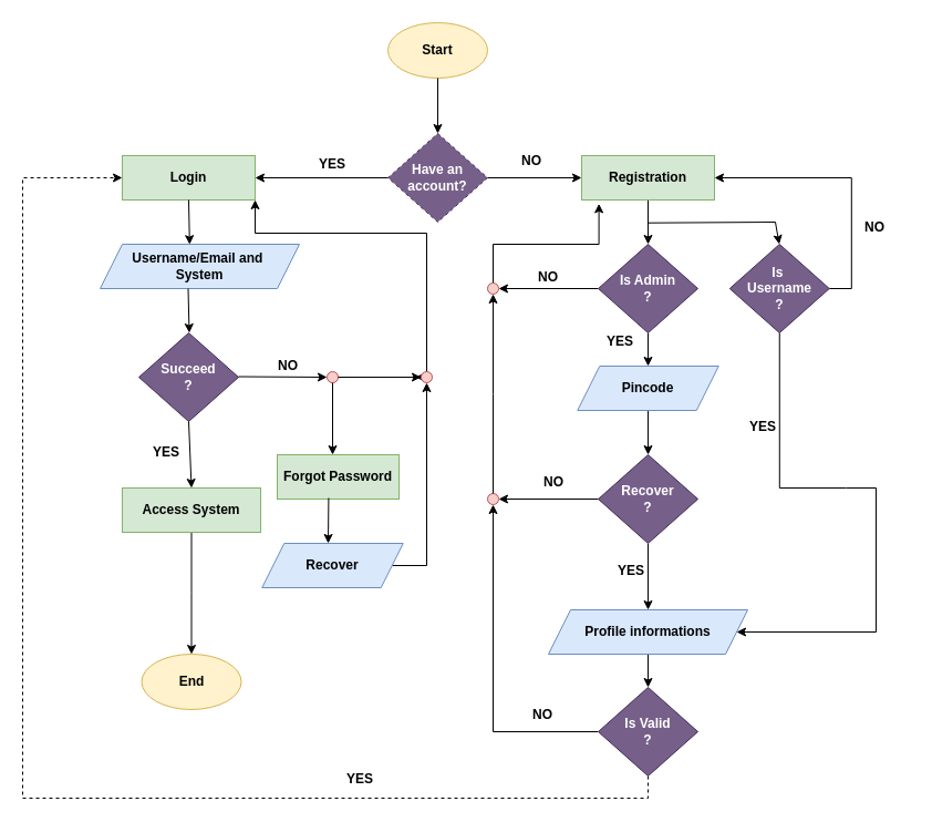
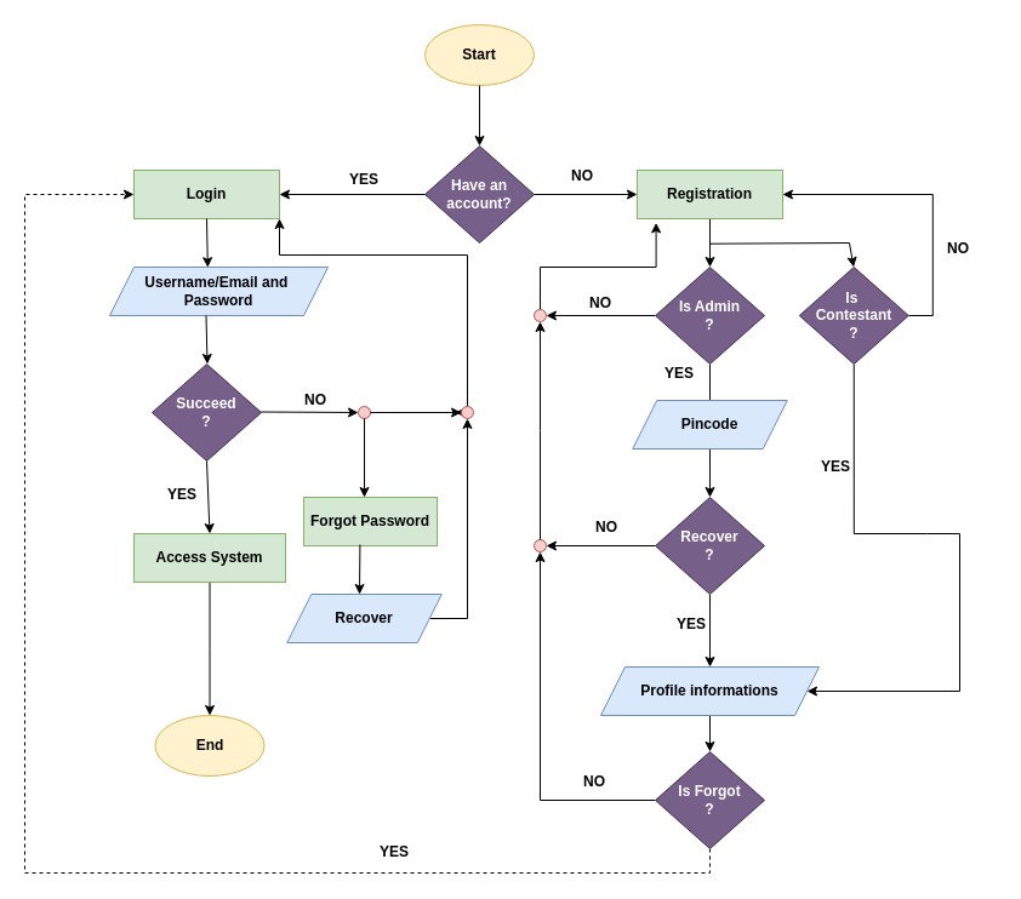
  <mxCell id="0" />
  <mxCell id="1" parent="0" />
  <mxCell id="2" value="&lt;b&gt;Start&lt;/b&gt;" style="ellipse;whiteSpace=wrap;html=1;fillColor=#fff2cc;strokeColor=#d6b656;" parent="1" vertex="1"><mxGeometry x="350" y="20" width="90" height="50" as="geometry" /></mxCell>
- <mxCell id="3" value="&lt;b&gt;Have an account?&lt;/b&gt;" style="rhombus;whiteSpace=wrap;html=1;fillColor=#76608a;strokeColor=#432D57;fontColor=#ffffff;dashed=1;" parent="1" vertex="1"><mxGeometry x="350" y="120" width="90" height="80" as="geometry" /></mxCell>
+ <mxCell id="3" value="&lt;b&gt;Have an account?&lt;/b&gt;" style="rhombus;whiteSpace=wrap;html=1;fillColor=#76608a;strokeColor=#432D57;fontColor=#ffffff;" parent="1" vertex="1"><mxGeometry x="350" y="120" width="90" height="80" as="geometry" /></mxCell>
  <mxCell id="4" value="" style="endArrow=classic;html=1;rounded=0;entryX=0.5;entryY=0;entryDx=0;entryDy=0;exitX=0.5;exitY=1;exitDx=0;exitDy=0;" parent="1" source="2" target="3" edge="1"><mxGeometry width="50" height="50" relative="1" as="geometry"><mxPoint x="370" y="90" as="sourcePoint" /><mxPoint x="420" y="70" as="targetPoint" /></mxGeometry></mxCell>
  <mxCell id="5" value="&lt;b&gt;Login&lt;/b&gt;" style="rounded=0;whiteSpace=wrap;html=1;fillColor=#d5e8d4;strokeColor=#82b366;" parent="1" vertex="1"><mxGeometry x="110" y="140" width="120" height="40" as="geometry" /></mxCell>
  <mxCell id="6" style="edgeStyle=orthogonalEdgeStyle;rounded=0;orthogonalLoop=1;jettySize=auto;html=1;entryX=0.5;entryY=0;entryDx=0;entryDy=0;" parent="1" source="7" target="34" edge="1"><mxGeometry relative="1" as="geometry" /></mxCell>
  <mxCell id="7" value="&lt;b&gt;Registration&lt;/b&gt;" style="rounded=0;whiteSpace=wrap;html=1;fillColor=#d5e8d4;strokeColor=#82b366;" parent="1" vertex="1"><mxGeometry x="525" y="140" width="120" height="40" as="geometry" /></mxCell>
  <mxCell id="8" value="" style="endArrow=classic;html=1;rounded=0;exitX=0;exitY=0.5;exitDx=0;exitDy=0;entryX=1;entryY=0.5;entryDx=0;entryDy=0;" parent="1" source="3" target="5" edge="1"><mxGeometry width="50" height="50" relative="1" as="geometry"><mxPoint x="240" y="180" as="sourcePoint" /><mxPoint x="290" y="130" as="targetPoint" /></mxGeometry></mxCell>
  <mxCell id="9" value="" style="endArrow=classic;html=1;rounded=0;exitX=1;exitY=0.5;exitDx=0;exitDy=0;entryX=0;entryY=0.5;entryDx=0;entryDy=0;" parent="1" source="3" target="7" edge="1"><mxGeometry width="50" height="50" relative="1" as="geometry"><mxPoint x="560" y="120" as="sourcePoint" /><mxPoint x="440" y="120" as="targetPoint" /></mxGeometry></mxCell>
- <mxCell id="10" value="&lt;b&gt;Username/Email and&amp;nbsp;&lt;/b&gt;&lt;div&gt;&lt;b&gt;System&lt;/b&gt;&lt;/div&gt;" style="shape=parallelogram;perimeter=parallelogramPerimeter;whiteSpace=wrap;html=1;fixedSize=1;fillColor=#dae8fc;strokeColor=#6c8ebf;" parent="1" vertex="1"><mxGeometry x="90" y="220" width="180" height="40" as="geometry" /></mxCell>
+ <mxCell id="10" value="&lt;b&gt;Username/Email and&amp;nbsp;&lt;/b&gt;&lt;div&gt;&lt;b&gt;Password&lt;/b&gt;&lt;/div&gt;" style="shape=parallelogram;perimeter=parallelogramPerimeter;whiteSpace=wrap;html=1;fixedSize=1;fillColor=#dae8fc;strokeColor=#6c8ebf;" parent="1" vertex="1"><mxGeometry x="90" y="220" width="180" height="40" as="geometry" /></mxCell>
  <mxCell id="11" value="" style="endArrow=classic;html=1;rounded=0;exitX=0.5;exitY=1;exitDx=0;exitDy=0;entryX=0.449;entryY=0.005;entryDx=0;entryDy=0;entryPerimeter=0;" parent="1" source="5" target="10" edge="1"><mxGeometry width="50" height="50" relative="1" as="geometry"><mxPoint x="240" y="210" as="sourcePoint" /><mxPoint x="290" y="160" as="targetPoint" /></mxGeometry></mxCell>
  <mxCell id="12" value="&lt;b&gt;Succeed&lt;/b&gt;&lt;div&gt;&lt;b&gt;?&lt;/b&gt;&lt;/div&gt;" style="rhombus;whiteSpace=wrap;html=1;fillColor=#76608a;strokeColor=#432D57;fontColor=#ffffff;" parent="1" vertex="1"><mxGeometry x="125" y="300" width="90" height="80" as="geometry" /></mxCell>
  <mxCell id="13" value="" style="endArrow=classic;html=1;rounded=0;exitX=0.5;exitY=1;exitDx=0;exitDy=0;entryX=0.449;entryY=0.005;entryDx=0;entryDy=0;entryPerimeter=0;" parent="1" edge="1"><mxGeometry width="50" height="50" relative="1" as="geometry"><mxPoint x="169.5" y="260" as="sourcePoint" /><mxPoint x="170.5" y="300" as="targetPoint" /></mxGeometry></mxCell>
  <mxCell id="14" value="&lt;b&gt;Forgot Password&lt;/b&gt;" style="rounded=0;whiteSpace=wrap;html=1;fillColor=#d5e8d4;strokeColor=#82b366;" parent="1" vertex="1"><mxGeometry x="250" y="410" width="110" height="40" as="geometry" /></mxCell>
  <mxCell id="15" value="" style="endArrow=classic;html=1;rounded=0;exitX=1;exitY=0.5;exitDx=0;exitDy=0;entryX=0;entryY=0.5;entryDx=0;entryDy=0;" parent="1" target="25" edge="1"><mxGeometry width="50" height="50" relative="1" as="geometry"><mxPoint x="215" y="339.5" as="sourcePoint" /><mxPoint x="280" y="340" as="targetPoint" /></mxGeometry></mxCell>
  <mxCell id="16" style="edgeStyle=orthogonalEdgeStyle;rounded=0;orthogonalLoop=1;jettySize=auto;html=1;exitX=1;exitY=0.5;exitDx=0;exitDy=0;entryX=0.5;entryY=1;entryDx=0;entryDy=0;" parent="1" source="17" target="31" edge="1"><mxGeometry relative="1" as="geometry" /></mxCell>
  <mxCell id="17" value="&lt;b&gt;Recover&lt;/b&gt;" style="shape=parallelogram;perimeter=parallelogramPerimeter;whiteSpace=wrap;html=1;fixedSize=1;fillColor=#dae8fc;strokeColor=#6c8ebf;" parent="1" vertex="1"><mxGeometry x="236.25" y="490" width="127.5" height="40" as="geometry" /></mxCell>
  <mxCell id="18" value="&lt;b&gt;YES&lt;/b&gt;&lt;div&gt;&lt;br&gt;&lt;/div&gt;" style="text;html=1;align=center;verticalAlign=middle;whiteSpace=wrap;rounded=0;" parent="1" vertex="1"><mxGeometry x="270" y="140" width="60" height="30" as="geometry" /></mxCell>
  <mxCell id="19" value="&lt;b&gt;YES&lt;/b&gt;&lt;div&gt;&lt;br&gt;&lt;/div&gt;" style="text;html=1;align=center;verticalAlign=middle;whiteSpace=wrap;rounded=0;" parent="1" vertex="1"><mxGeometry x="120" y="400" width="60" height="30" as="geometry" /></mxCell>
  <mxCell id="20" value="&lt;b&gt;NO&lt;/b&gt;" style="text;html=1;align=center;verticalAlign=middle;whiteSpace=wrap;rounded=0;" parent="1" vertex="1"><mxGeometry x="450" y="130" width="60" height="30" as="geometry" /></mxCell>
  <mxCell id="21" value="&lt;b&gt;NO&lt;/b&gt;" style="text;html=1;align=center;verticalAlign=middle;whiteSpace=wrap;rounded=0;" parent="1" vertex="1"><mxGeometry x="230" y="315" width="60" height="30" as="geometry" /></mxCell>
  <mxCell id="22" style="edgeStyle=orthogonalEdgeStyle;rounded=0;orthogonalLoop=1;jettySize=auto;html=1;" parent="1" source="23" edge="1"><mxGeometry relative="1" as="geometry"><mxPoint x="172.5" y="590" as="targetPoint" /></mxGeometry></mxCell>
  <mxCell id="23" value="&lt;b&gt;Access System&lt;/b&gt;" style="rounded=0;whiteSpace=wrap;html=1;fillColor=#d5e8d4;strokeColor=#82b366;" parent="1" vertex="1"><mxGeometry x="110" y="440" width="125" height="40" as="geometry" /></mxCell>
  <mxCell id="24" value="" style="endArrow=classic;html=1;rounded=0;entryX=0.5;entryY=0;entryDx=0;entryDy=0;" parent="1" target="23" edge="1"><mxGeometry width="50" height="50" relative="1" as="geometry"><mxPoint x="170" y="380" as="sourcePoint" /><mxPoint x="220" y="330" as="targetPoint" /></mxGeometry></mxCell>
  <mxCell id="25" value="" style="ellipse;whiteSpace=wrap;html=1;aspect=fixed;fillColor=#f8cecc;strokeColor=#b85450;" parent="1" vertex="1"><mxGeometry x="295" y="335" width="10" height="10" as="geometry" /></mxCell>
  <mxCell id="26" value="" style="endArrow=classic;html=1;rounded=0;exitX=0.5;exitY=1;exitDx=0;exitDy=0;" parent="1" source="25" edge="1"><mxGeometry width="50" height="50" relative="1" as="geometry"><mxPoint x="290" y="360" as="sourcePoint" /><mxPoint x="300" y="410" as="targetPoint" /></mxGeometry></mxCell>
  <mxCell id="27" value="" style="endArrow=classic;html=1;rounded=0;exitX=0.422;exitY=0.975;exitDx=0;exitDy=0;exitPerimeter=0;" parent="1" source="14" edge="1"><mxGeometry width="50" height="50" relative="1" as="geometry"><mxPoint x="313" y="450" as="sourcePoint" /><mxPoint x="296" y="490" as="targetPoint" /></mxGeometry></mxCell>
  <mxCell id="28" value="" style="endArrow=classic;html=1;rounded=0;entryX=0;entryY=0.5;entryDx=0;entryDy=0;" parent="1" source="31" edge="1"><mxGeometry width="50" height="50" relative="1" as="geometry"><mxPoint x="305" y="340" as="sourcePoint" /><mxPoint x="375" y="339.5" as="targetPoint" /></mxGeometry></mxCell>
  <mxCell id="29" value="" style="endArrow=classic;html=1;rounded=0;entryX=0;entryY=0.5;entryDx=0;entryDy=0;" parent="1" target="31" edge="1"><mxGeometry width="50" height="50" relative="1" as="geometry"><mxPoint x="305" y="340" as="sourcePoint" /><mxPoint x="375" y="339.5" as="targetPoint" /></mxGeometry></mxCell>
  <mxCell id="30" style="edgeStyle=orthogonalEdgeStyle;rounded=0;orthogonalLoop=1;jettySize=auto;html=1;exitX=0.5;exitY=0;exitDx=0;exitDy=0;entryX=1;entryY=1;entryDx=0;entryDy=0;" parent="1" source="31" target="5" edge="1"><mxGeometry relative="1" as="geometry"><Array as="points"><mxPoint x="385" y="210" /><mxPoint x="230" y="210" /></Array></mxGeometry></mxCell>
  <mxCell id="31" value="" style="ellipse;whiteSpace=wrap;html=1;aspect=fixed;fillColor=#f8cecc;strokeColor=#b85450;" parent="1" vertex="1"><mxGeometry x="380" y="335" width="10" height="10" as="geometry" /></mxCell>
  <mxCell id="32" style="edgeStyle=orthogonalEdgeStyle;rounded=0;orthogonalLoop=1;jettySize=auto;html=1;exitX=0;exitY=0.5;exitDx=0;exitDy=0;entryX=1;entryY=0.5;entryDx=0;entryDy=0;" parent="1" source="34" target="55" edge="1"><mxGeometry relative="1" as="geometry" /></mxCell>
- <mxCell id="33" style="edgeStyle=orthogonalEdgeStyle;rounded=0;orthogonalLoop=1;jettySize=auto;html=1;exitX=0.5;exitY=1;exitDx=0;exitDy=0;entryX=0.5;entryY=0;entryDx=0;entryDy=0;" parent="1" source="34" target="39" edge="1"><mxGeometry relative="1" as="geometry" /></mxCell>
+ <mxCell id="33" style="edgeStyle=orthogonalEdgeStyle;rounded=0;orthogonalLoop=1;jettySize=auto;html=1;exitX=0.5;exitY=1;exitDx=0;exitDy=0;entryX=0.5;entryY=0;entryDx=0;entryDy=0;endArrow=none;" parent="1" source="34" target="39" edge="1"><mxGeometry relative="1" as="geometry" /></mxCell>
  <mxCell id="34" value="&lt;b&gt;Is Admin&lt;/b&gt;&lt;div&gt;&lt;b&gt;?&lt;/b&gt;&lt;/div&gt;" style="rhombus;whiteSpace=wrap;html=1;fillColor=#76608a;strokeColor=#432D57;fontColor=#ffffff;" parent="1" vertex="1"><mxGeometry x="540" y="220" width="90" height="80" as="geometry" /></mxCell>
  <mxCell id="35" style="edgeStyle=orthogonalEdgeStyle;rounded=0;orthogonalLoop=1;jettySize=auto;html=1;exitX=0.5;exitY=1;exitDx=0;exitDy=0;entryX=1;entryY=0.5;entryDx=0;entryDy=0;" parent="1" source="37" target="43" edge="1"><mxGeometry relative="1" as="geometry"><mxPoint x="790" y="560" as="targetPoint" /><Array as="points"><mxPoint x="764" y="440" /><mxPoint x="791" y="440" /><mxPoint x="791" y="551" /></Array></mxGeometry></mxCell>
  <mxCell id="36" style="edgeStyle=orthogonalEdgeStyle;rounded=0;orthogonalLoop=1;jettySize=auto;html=1;exitX=1;exitY=0.5;exitDx=0;exitDy=0;entryX=1;entryY=0.5;entryDx=0;entryDy=0;" parent="1" source="37" target="7" edge="1"><mxGeometry relative="1" as="geometry" /></mxCell>
- <mxCell id="37" value="&lt;b&gt;Is&amp;nbsp;&lt;/b&gt;&lt;div&gt;&lt;b&gt;Username&lt;/b&gt;&lt;div&gt;&lt;b&gt;?&lt;/b&gt;&lt;/div&gt;&lt;/div&gt;" style="rhombus;whiteSpace=wrap;html=1;fillColor=#76608a;strokeColor=#432D57;fontColor=#ffffff;" parent="1" vertex="1"><mxGeometry x="658.75" y="220" width="90" height="80" as="geometry" /></mxCell>
+ <mxCell id="37" value="&lt;b&gt;Is&amp;nbsp;&lt;/b&gt;&lt;div&gt;&lt;b&gt;Contestant&lt;/b&gt;&lt;div&gt;&lt;b&gt;?&lt;/b&gt;&lt;/div&gt;&lt;/div&gt;" style="rhombus;whiteSpace=wrap;html=1;fillColor=#76608a;strokeColor=#432D57;fontColor=#ffffff;" parent="1" vertex="1"><mxGeometry x="658.75" y="220" width="90" height="80" as="geometry" /></mxCell>
  <mxCell id="38" style="edgeStyle=orthogonalEdgeStyle;rounded=0;orthogonalLoop=1;jettySize=auto;html=1;exitX=0.5;exitY=1;exitDx=0;exitDy=0;entryX=0.5;entryY=0;entryDx=0;entryDy=0;" parent="1" source="39" target="41" edge="1"><mxGeometry relative="1" as="geometry" /></mxCell>
  <mxCell id="39" value="&lt;b&gt;Pincode&lt;/b&gt;" style="shape=parallelogram;perimeter=parallelogramPerimeter;whiteSpace=wrap;html=1;fixedSize=1;fillColor=#dae8fc;strokeColor=#6c8ebf;" parent="1" vertex="1"><mxGeometry x="521.25" y="330" width="127.5" height="40" as="geometry" /></mxCell>
  <mxCell id="40" style="edgeStyle=orthogonalEdgeStyle;rounded=0;orthogonalLoop=1;jettySize=auto;html=1;entryX=0.5;entryY=0;entryDx=0;entryDy=0;" parent="1" source="41" target="43" edge="1"><mxGeometry relative="1" as="geometry" /></mxCell>
  <mxCell id="41" value="&lt;b&gt;Recover&lt;/b&gt;&lt;div&gt;&lt;b&gt;?&lt;/b&gt;&lt;/div&gt;" style="rhombus;whiteSpace=wrap;html=1;fillColor=#76608a;strokeColor=#432D57;fontColor=#ffffff;" parent="1" vertex="1"><mxGeometry x="540" y="410" width="90" height="80" as="geometry" /></mxCell>
  <mxCell id="42" style="edgeStyle=orthogonalEdgeStyle;rounded=0;orthogonalLoop=1;jettySize=auto;html=1;entryX=0.5;entryY=0;entryDx=0;entryDy=0;" parent="1" source="43" target="46" edge="1"><mxGeometry relative="1" as="geometry" /></mxCell>
  <mxCell id="43" value="&lt;b&gt;Profile informations&lt;/b&gt;" style="shape=parallelogram;perimeter=parallelogramPerimeter;whiteSpace=wrap;html=1;fixedSize=1;fillColor=#dae8fc;strokeColor=#6c8ebf;" parent="1" vertex="1"><mxGeometry x="495" y="550" width="180" height="40" as="geometry" /></mxCell>
  <mxCell id="44" style="edgeStyle=orthogonalEdgeStyle;rounded=0;orthogonalLoop=1;jettySize=auto;html=1;entryX=0.5;entryY=1;entryDx=0;entryDy=0;" parent="1" source="46" target="48" edge="1"><mxGeometry relative="1" as="geometry" /></mxCell>
  <mxCell id="45" style="edgeStyle=orthogonalEdgeStyle;rounded=0;orthogonalLoop=1;jettySize=auto;html=1;exitX=0.5;exitY=1;exitDx=0;exitDy=0;entryX=0;entryY=0.5;entryDx=0;entryDy=0;dashed=1;" parent="1" source="46" target="5" edge="1"><mxGeometry relative="1" as="geometry"><mxPoint x="30" y="150" as="targetPoint" /><Array as="points"><mxPoint x="585" y="720" /><mxPoint x="20" y="720" /><mxPoint x="20" y="160" /></Array></mxGeometry></mxCell>
- <mxCell id="46" value="&lt;b&gt;Is Valid&lt;/b&gt;&lt;div&gt;&lt;b&gt;?&lt;/b&gt;&lt;/div&gt;" style="rhombus;whiteSpace=wrap;html=1;fillColor=#76608a;strokeColor=#432D57;fontColor=#ffffff;" parent="1" vertex="1"><mxGeometry x="540" y="620" width="90" height="80" as="geometry" /></mxCell>
+ <mxCell id="46" value="&lt;b&gt;Is Forgot&lt;/b&gt;&lt;div&gt;&lt;b&gt;?&lt;/b&gt;&lt;/div&gt;" style="rhombus;whiteSpace=wrap;html=1;fillColor=#76608a;strokeColor=#432D57;fontColor=#ffffff;" parent="1" vertex="1"><mxGeometry x="540" y="620" width="90" height="80" as="geometry" /></mxCell>
  <mxCell id="47" style="rounded=0;orthogonalLoop=1;jettySize=auto;html=1;elbow=vertical;edgeStyle=elbowEdgeStyle;entryX=0.13;entryY=1.085;entryDx=0;entryDy=0;entryPerimeter=0;" parent="1" source="55" target="7" edge="1"><mxGeometry relative="1" as="geometry"><mxPoint x="480" y="200" as="targetPoint" /><Array as="points"><mxPoint x="500" y="220" /><mxPoint x="490" y="314" /></Array></mxGeometry></mxCell>
  <mxCell id="48" value="" style="ellipse;whiteSpace=wrap;html=1;aspect=fixed;fillColor=#f8cecc;strokeColor=#b85450;" parent="1" vertex="1"><mxGeometry x="440" y="445" width="10" height="10" as="geometry" /></mxCell>
  <mxCell id="49" value="&lt;b&gt;NO&lt;/b&gt;" style="text;html=1;align=center;verticalAlign=middle;whiteSpace=wrap;rounded=0;" parent="1" vertex="1"><mxGeometry x="470" y="420" width="60" height="30" as="geometry" /></mxCell>
  <mxCell id="50" value="" style="endArrow=classic;html=1;rounded=0;entryX=0.449;entryY=0.005;entryDx=0;entryDy=0;entryPerimeter=0;" parent="1" edge="1"><mxGeometry width="50" height="50" relative="1" as="geometry"><mxPoint x="700" y="200" as="sourcePoint" /><mxPoint x="703.5" y="220" as="targetPoint" /></mxGeometry></mxCell>
  <mxCell id="51" value="&lt;b&gt;YES&lt;/b&gt;" style="text;html=1;align=center;verticalAlign=middle;whiteSpace=wrap;rounded=0;" parent="1" vertex="1"><mxGeometry x="658.75" y="370" width="60" height="30" as="geometry" /></mxCell>
  <mxCell id="52" value="&lt;b&gt;YES&lt;/b&gt;" style="text;html=1;align=center;verticalAlign=middle;whiteSpace=wrap;rounded=0;" parent="1" vertex="1"><mxGeometry x="540" y="500" width="60" height="30" as="geometry" /></mxCell>
  <mxCell id="53" value="&lt;b&gt;End&lt;/b&gt;" style="ellipse;whiteSpace=wrap;html=1;fillColor=#fff2cc;strokeColor=#d6b656;" parent="1" vertex="1"><mxGeometry x="127.5" y="590" width="90" height="50" as="geometry" /></mxCell>
  <mxCell id="54" value="" style="rounded=0;orthogonalLoop=1;jettySize=auto;html=1;elbow=vertical;edgeStyle=elbowEdgeStyle;entryX=0.5;entryY=1;entryDx=0;entryDy=0;" parent="1" source="48" target="55" edge="1"><mxGeometry relative="1" as="geometry"><mxPoint x="445" y="280" as="targetPoint" /><mxPoint x="445" y="445" as="sourcePoint" /><Array as="points" /></mxGeometry></mxCell>
  <mxCell id="55" value="" style="ellipse;whiteSpace=wrap;html=1;aspect=fixed;fillColor=#f8cecc;strokeColor=#b85450;" parent="1" vertex="1"><mxGeometry x="440" y="255" width="10" height="10" as="geometry" /></mxCell>
  <mxCell id="56" value="&lt;b&gt;NO&lt;/b&gt;" style="text;html=1;align=center;verticalAlign=middle;whiteSpace=wrap;rounded=0;" parent="1" vertex="1"><mxGeometry x="465" y="235" width="60" height="30" as="geometry" /></mxCell>
  <mxCell id="57" value="" style="endArrow=classic;html=1;rounded=0;entryX=1;entryY=0.5;entryDx=0;entryDy=0;exitX=0;exitY=0.5;exitDx=0;exitDy=0;exitPerimeter=0;" parent="1" source="41" target="48" edge="1"><mxGeometry width="50" height="50" relative="1" as="geometry"><mxPoint x="535" y="450" as="sourcePoint" /><mxPoint x="465" y="430" as="targetPoint" /></mxGeometry></mxCell>
  <mxCell id="58" value="" style="endArrow=none;html=1;rounded=0;" parent="1" edge="1"><mxGeometry width="50" height="50" relative="1" as="geometry"><mxPoint x="700" y="200" as="sourcePoint" /><mxPoint x="585" y="200.711" as="targetPoint" /></mxGeometry></mxCell>
  <mxCell id="59" value="&lt;b&gt;NO&lt;/b&gt;" style="text;html=1;align=center;verticalAlign=middle;whiteSpace=wrap;rounded=0;" parent="1" vertex="1"><mxGeometry x="760" y="190" width="60" height="30" as="geometry" /></mxCell>
  <mxCell id="60" value="&lt;b&gt;YES&lt;/b&gt;&lt;div&gt;&lt;br&gt;&lt;/div&gt;" style="text;html=1;align=center;verticalAlign=middle;whiteSpace=wrap;rounded=0;" parent="1" vertex="1"><mxGeometry x="530" y="300" width="60" height="30" as="geometry" /></mxCell>
  <mxCell id="61" value="&lt;b&gt;YES&lt;/b&gt;&lt;div&gt;&lt;br&gt;&lt;/div&gt;" style="text;html=1;align=center;verticalAlign=middle;whiteSpace=wrap;rounded=0;" parent="1" vertex="1"><mxGeometry x="295" y="700" width="60" height="20" as="geometry" /></mxCell>
  <mxCell id="62" value="&lt;b&gt;NO&lt;/b&gt;" style="text;html=1;align=center;verticalAlign=middle;whiteSpace=wrap;rounded=0;" parent="1" vertex="1"><mxGeometry x="460" y="630" width="60" height="30" as="geometry" /></mxCell>
